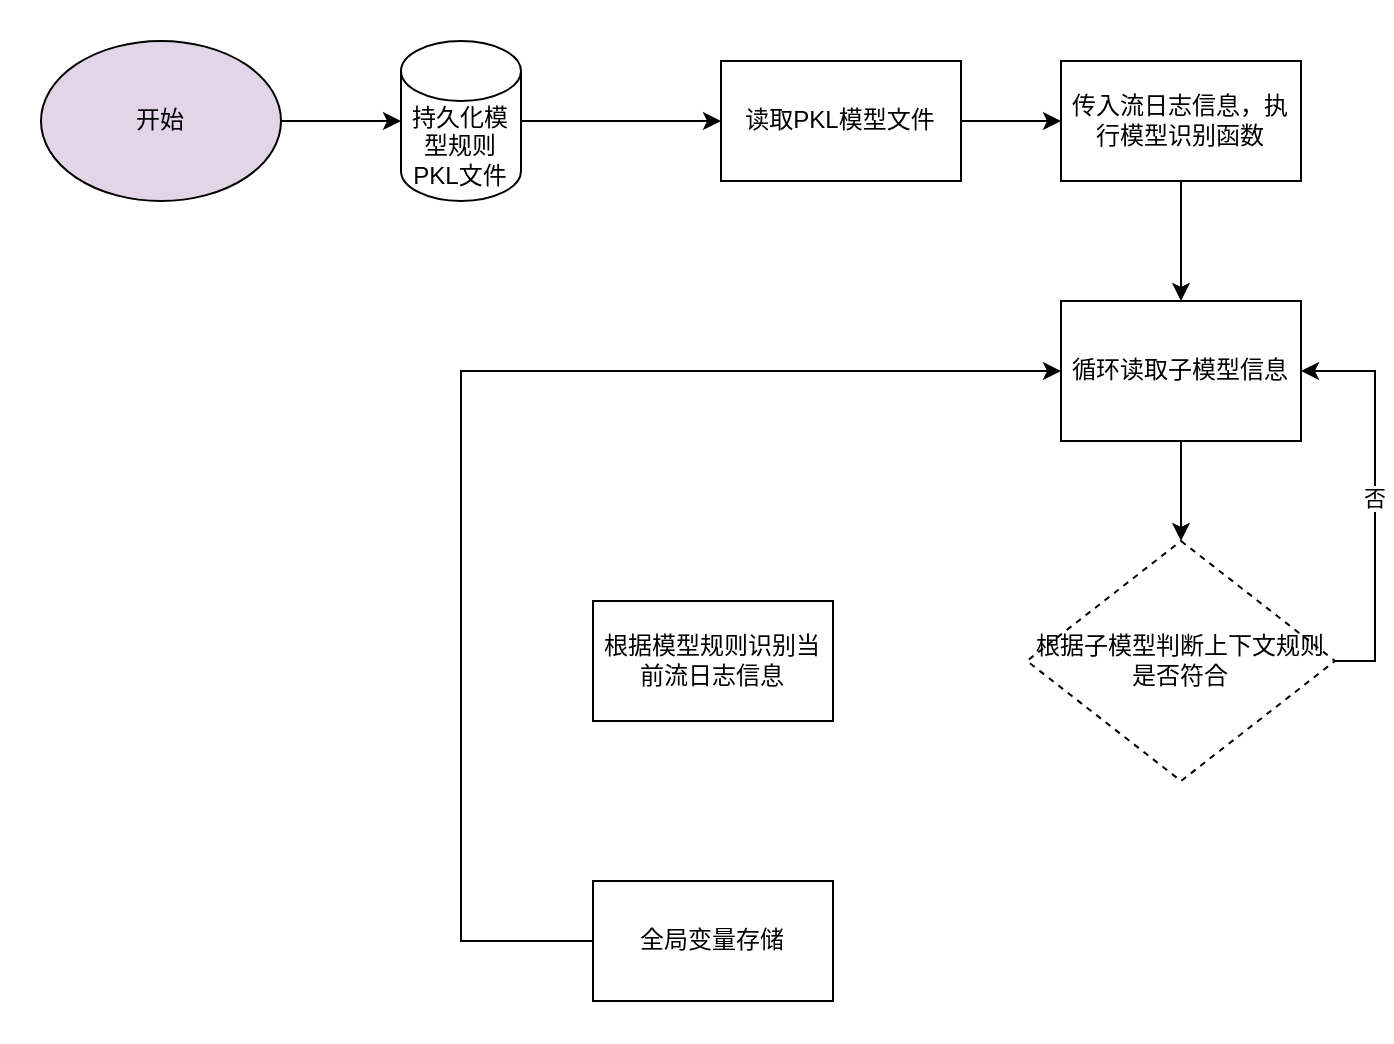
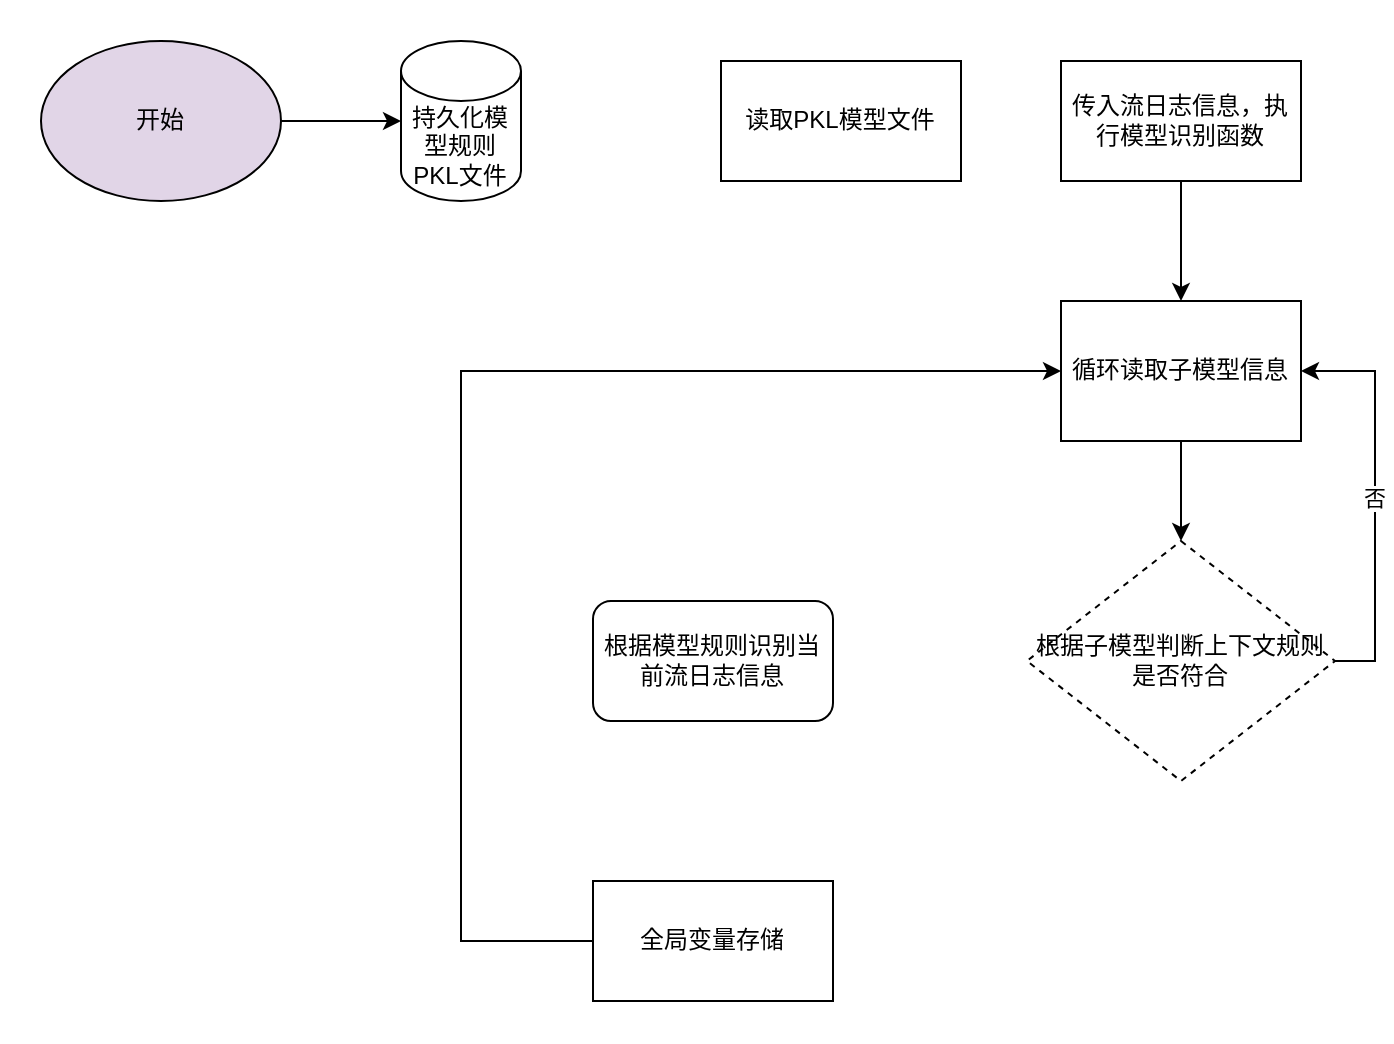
  <mxCell id="0" />
  <mxCell id="1" parent="0" />
  <mxCell id="2" value="开始" style="ellipse;whiteSpace=wrap;html=1;fillColor=#e1d5e7;" vertex="1" parent="1"><mxGeometry x="20" y="20" width="120" height="80" as="geometry" /></mxCell>
- <mxCell id="3" value="" style="edgeStyle=orthogonalEdgeStyle;rounded=0;orthogonalLoop=1;jettySize=auto;html=1;entryX=0;entryY=0.5;entryDx=0;entryDy=0;" edge="1" parent="1" source="4" target="6"><mxGeometry relative="1" as="geometry" /></mxCell>
  <mxCell id="4" value="持久化模型规则PKL文件" style="shape=cylinder3;whiteSpace=wrap;html=1;boundedLbl=1;backgroundOutline=1;size=15;" vertex="1" parent="1"><mxGeometry x="200" y="20" width="60" height="80" as="geometry" /></mxCell>
- <mxCell id="5" value="" style="edgeStyle=orthogonalEdgeStyle;rounded=0;orthogonalLoop=1;jettySize=auto;html=1;" edge="1" parent="1" source="6" target="8"><mxGeometry relative="1" as="geometry" /></mxCell>
  <mxCell id="6" value="读取PKL模型文件" style="whiteSpace=wrap;html=1;" vertex="1" parent="1"><mxGeometry x="360" y="30" width="120" height="60" as="geometry" /></mxCell>
  <mxCell id="7" value="" style="edgeStyle=orthogonalEdgeStyle;rounded=0;orthogonalLoop=1;jettySize=auto;html=1;" edge="1" parent="1" source="8"><mxGeometry relative="1" as="geometry"><mxPoint x="590" y="150" as="targetPoint" /></mxGeometry></mxCell>
  <mxCell id="8" value="传入流日志信息，执行模型识别函数" style="whiteSpace=wrap;html=1;" vertex="1" parent="1"><mxGeometry x="530" y="30" width="120" height="60" as="geometry" /></mxCell>
  <mxCell id="9" style="edgeStyle=orthogonalEdgeStyle;rounded=0;orthogonalLoop=1;jettySize=auto;html=1;exitX=1;exitY=0.5;exitDx=0;exitDy=0;entryX=0;entryY=0.5;entryDx=0;entryDy=0;entryPerimeter=0;" edge="1" parent="1" source="2" target="4"><mxGeometry relative="1" as="geometry" /></mxCell>
  <mxCell id="10" value="否" style="edgeStyle=orthogonalEdgeStyle;rounded=0;orthogonalLoop=1;jettySize=auto;html=1;exitX=1;exitY=0.5;exitDx=0;exitDy=0;entryX=1;entryY=0.5;entryDx=0;entryDy=0;" edge="1" parent="1" source="11" target="13"><mxGeometry relative="1" as="geometry" /></mxCell>
  <mxCell id="11" value="根据子模型判断上下文规则是否符合" style="rhombus;whiteSpace=wrap;html=1;dashed=1;" vertex="1" parent="1"><mxGeometry x="513" y="270" width="154" height="120" as="geometry" /></mxCell>
  <mxCell id="12" style="edgeStyle=orthogonalEdgeStyle;rounded=0;orthogonalLoop=1;jettySize=auto;html=1;" edge="1" parent="1" source="13" target="11"><mxGeometry relative="1" as="geometry" /></mxCell>
  <mxCell id="13" value="循环读取子模型信息" style="rounded=0;whiteSpace=wrap;html=1;" vertex="1" parent="1"><mxGeometry x="530" y="150" width="120" height="70" as="geometry" /></mxCell>
- <mxCell id="14" value="根据模型规则识别当前流日志信息" style="whiteSpace=wrap;html=1;" vertex="1" parent="1"><mxGeometry x="296" y="300" width="120" height="60" as="geometry" /></mxCell>
+ <mxCell id="14" value="根据模型规则识别当前流日志信息" style="whiteSpace=wrap;html=1;rounded=1;" vertex="1" parent="1"><mxGeometry x="296" y="300" width="120" height="60" as="geometry" /></mxCell>
  <mxCell id="15" style="edgeStyle=orthogonalEdgeStyle;rounded=0;orthogonalLoop=1;jettySize=auto;html=1;entryX=0;entryY=0.5;entryDx=0;entryDy=0;" edge="1" parent="1" source="16" target="13"><mxGeometry relative="1" as="geometry"><Array as="points"><mxPoint x="230" y="470" /><mxPoint x="230" y="185" /></Array></mxGeometry></mxCell>
  <mxCell id="16" value="全局变量存储" style="whiteSpace=wrap;html=1;" vertex="1" parent="1"><mxGeometry x="296" y="440" width="120" height="60" as="geometry" /></mxCell>
